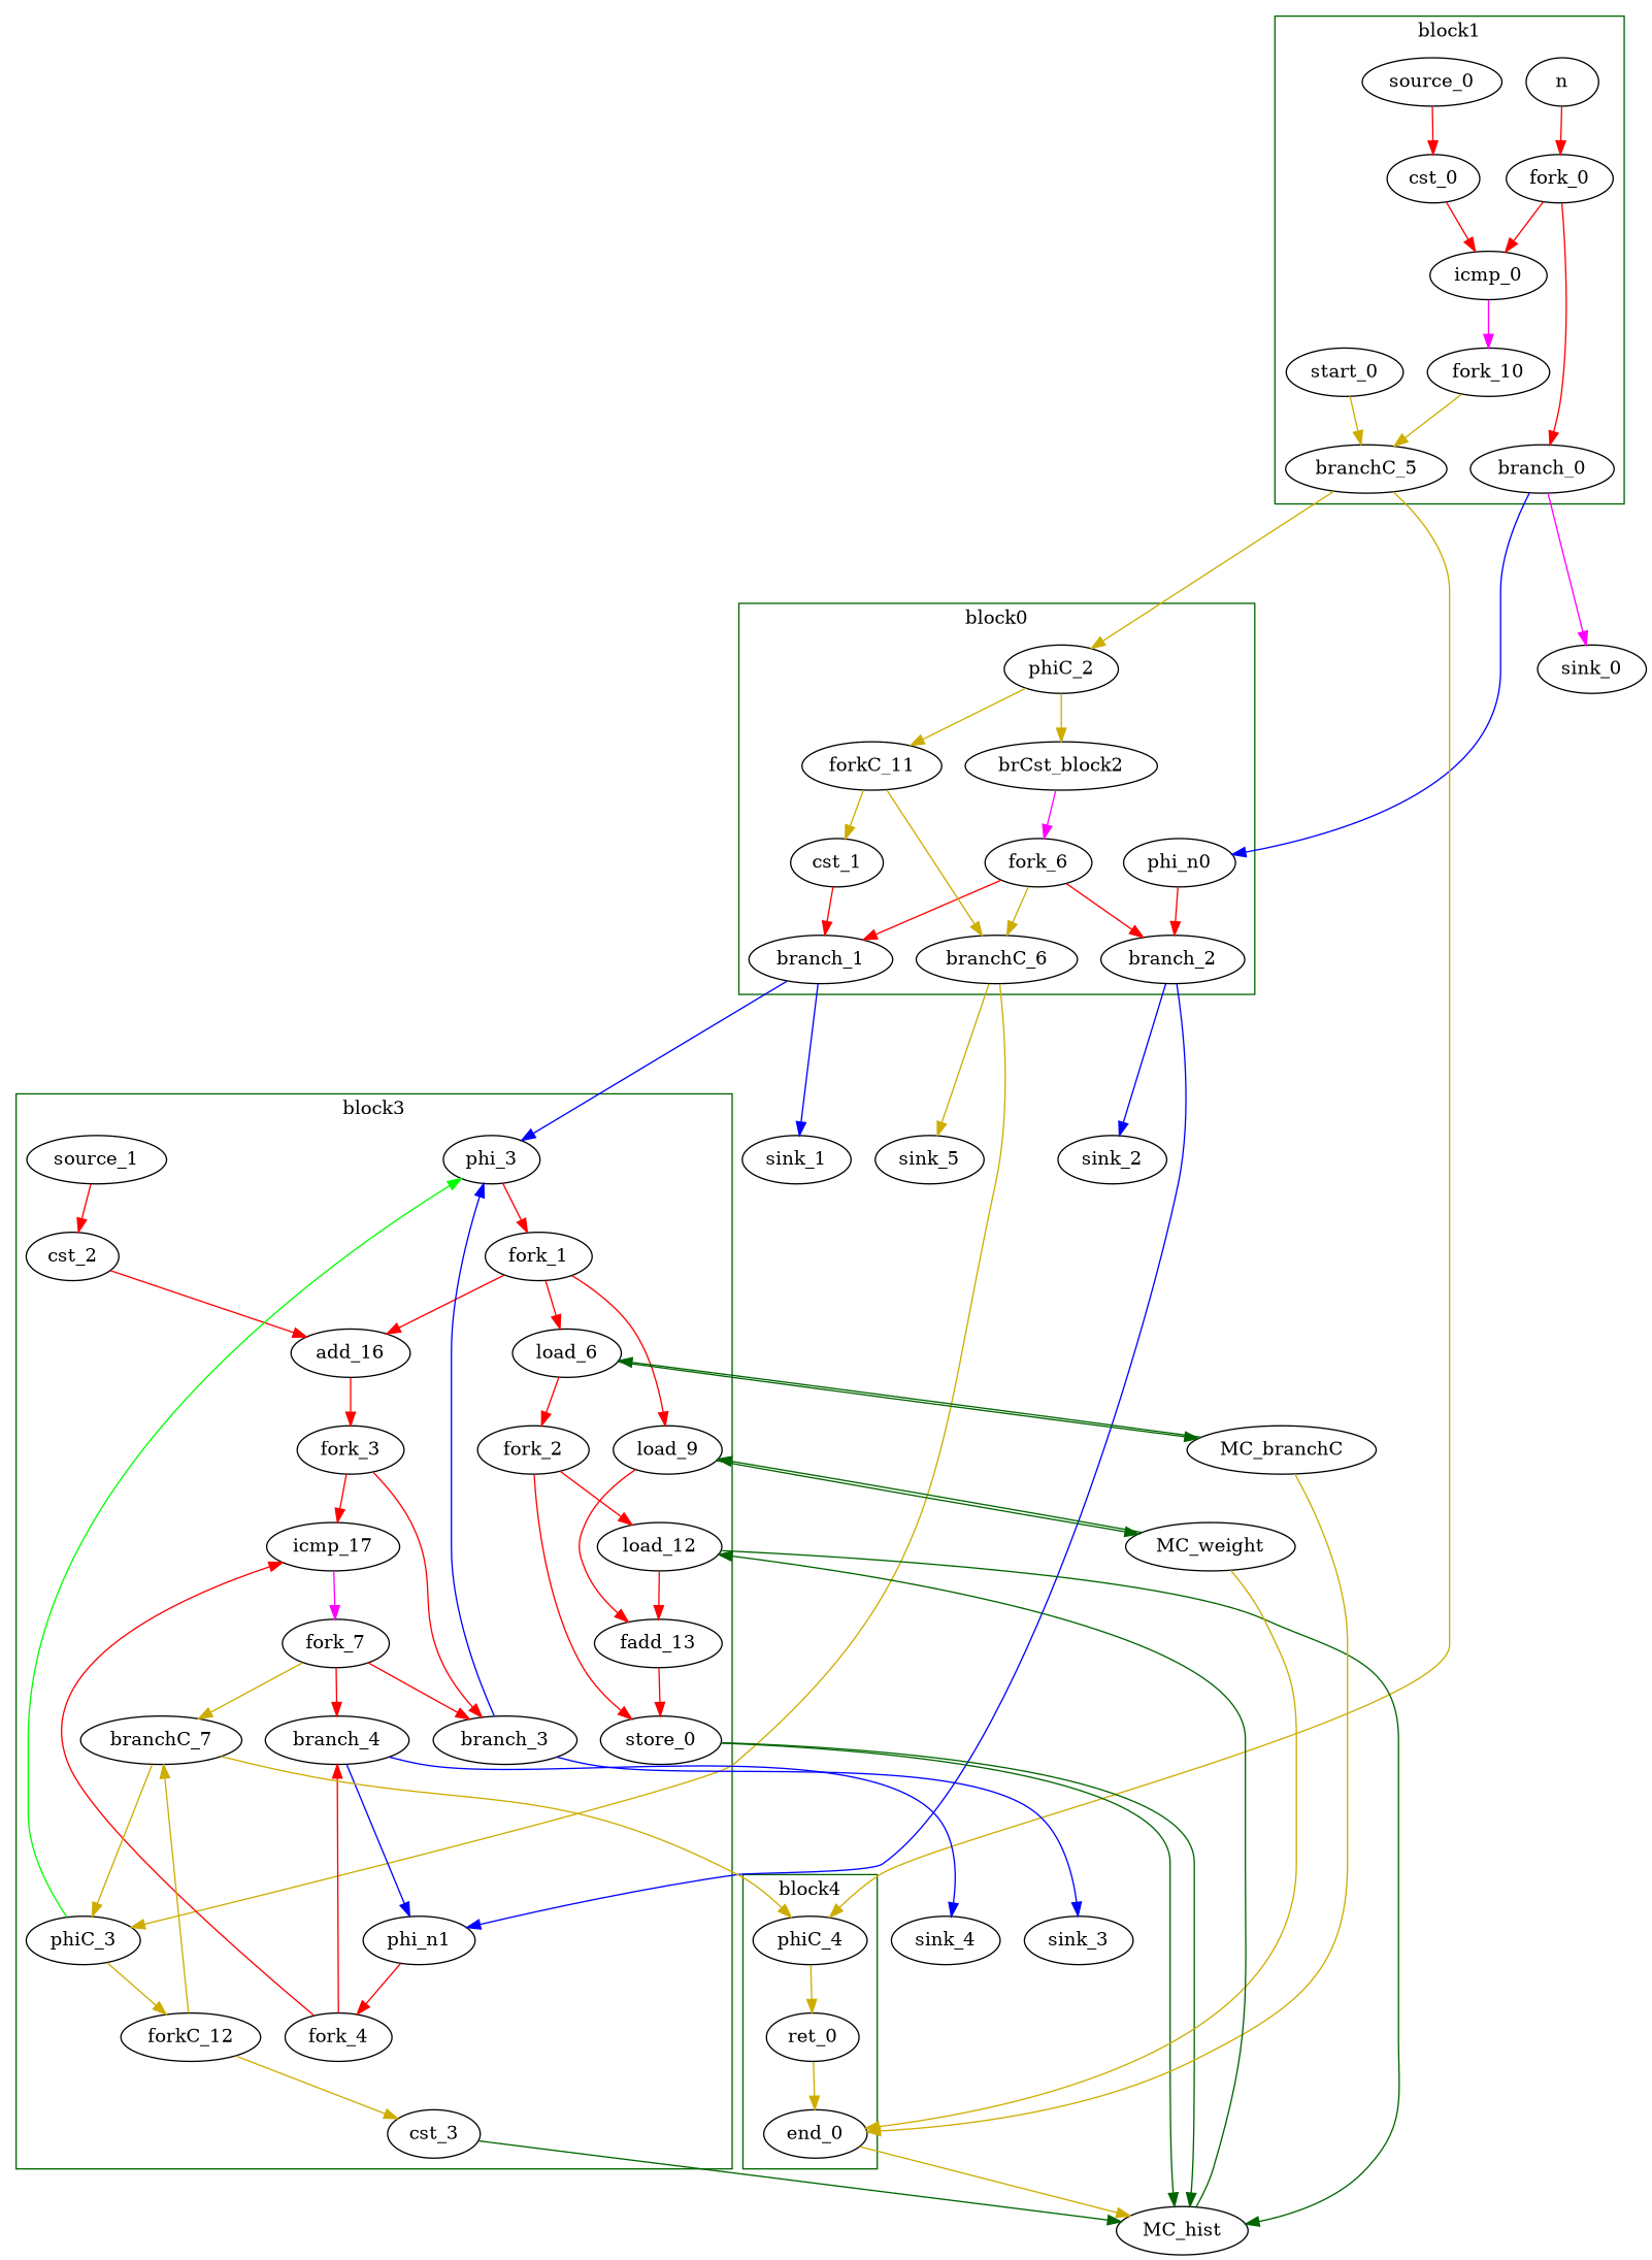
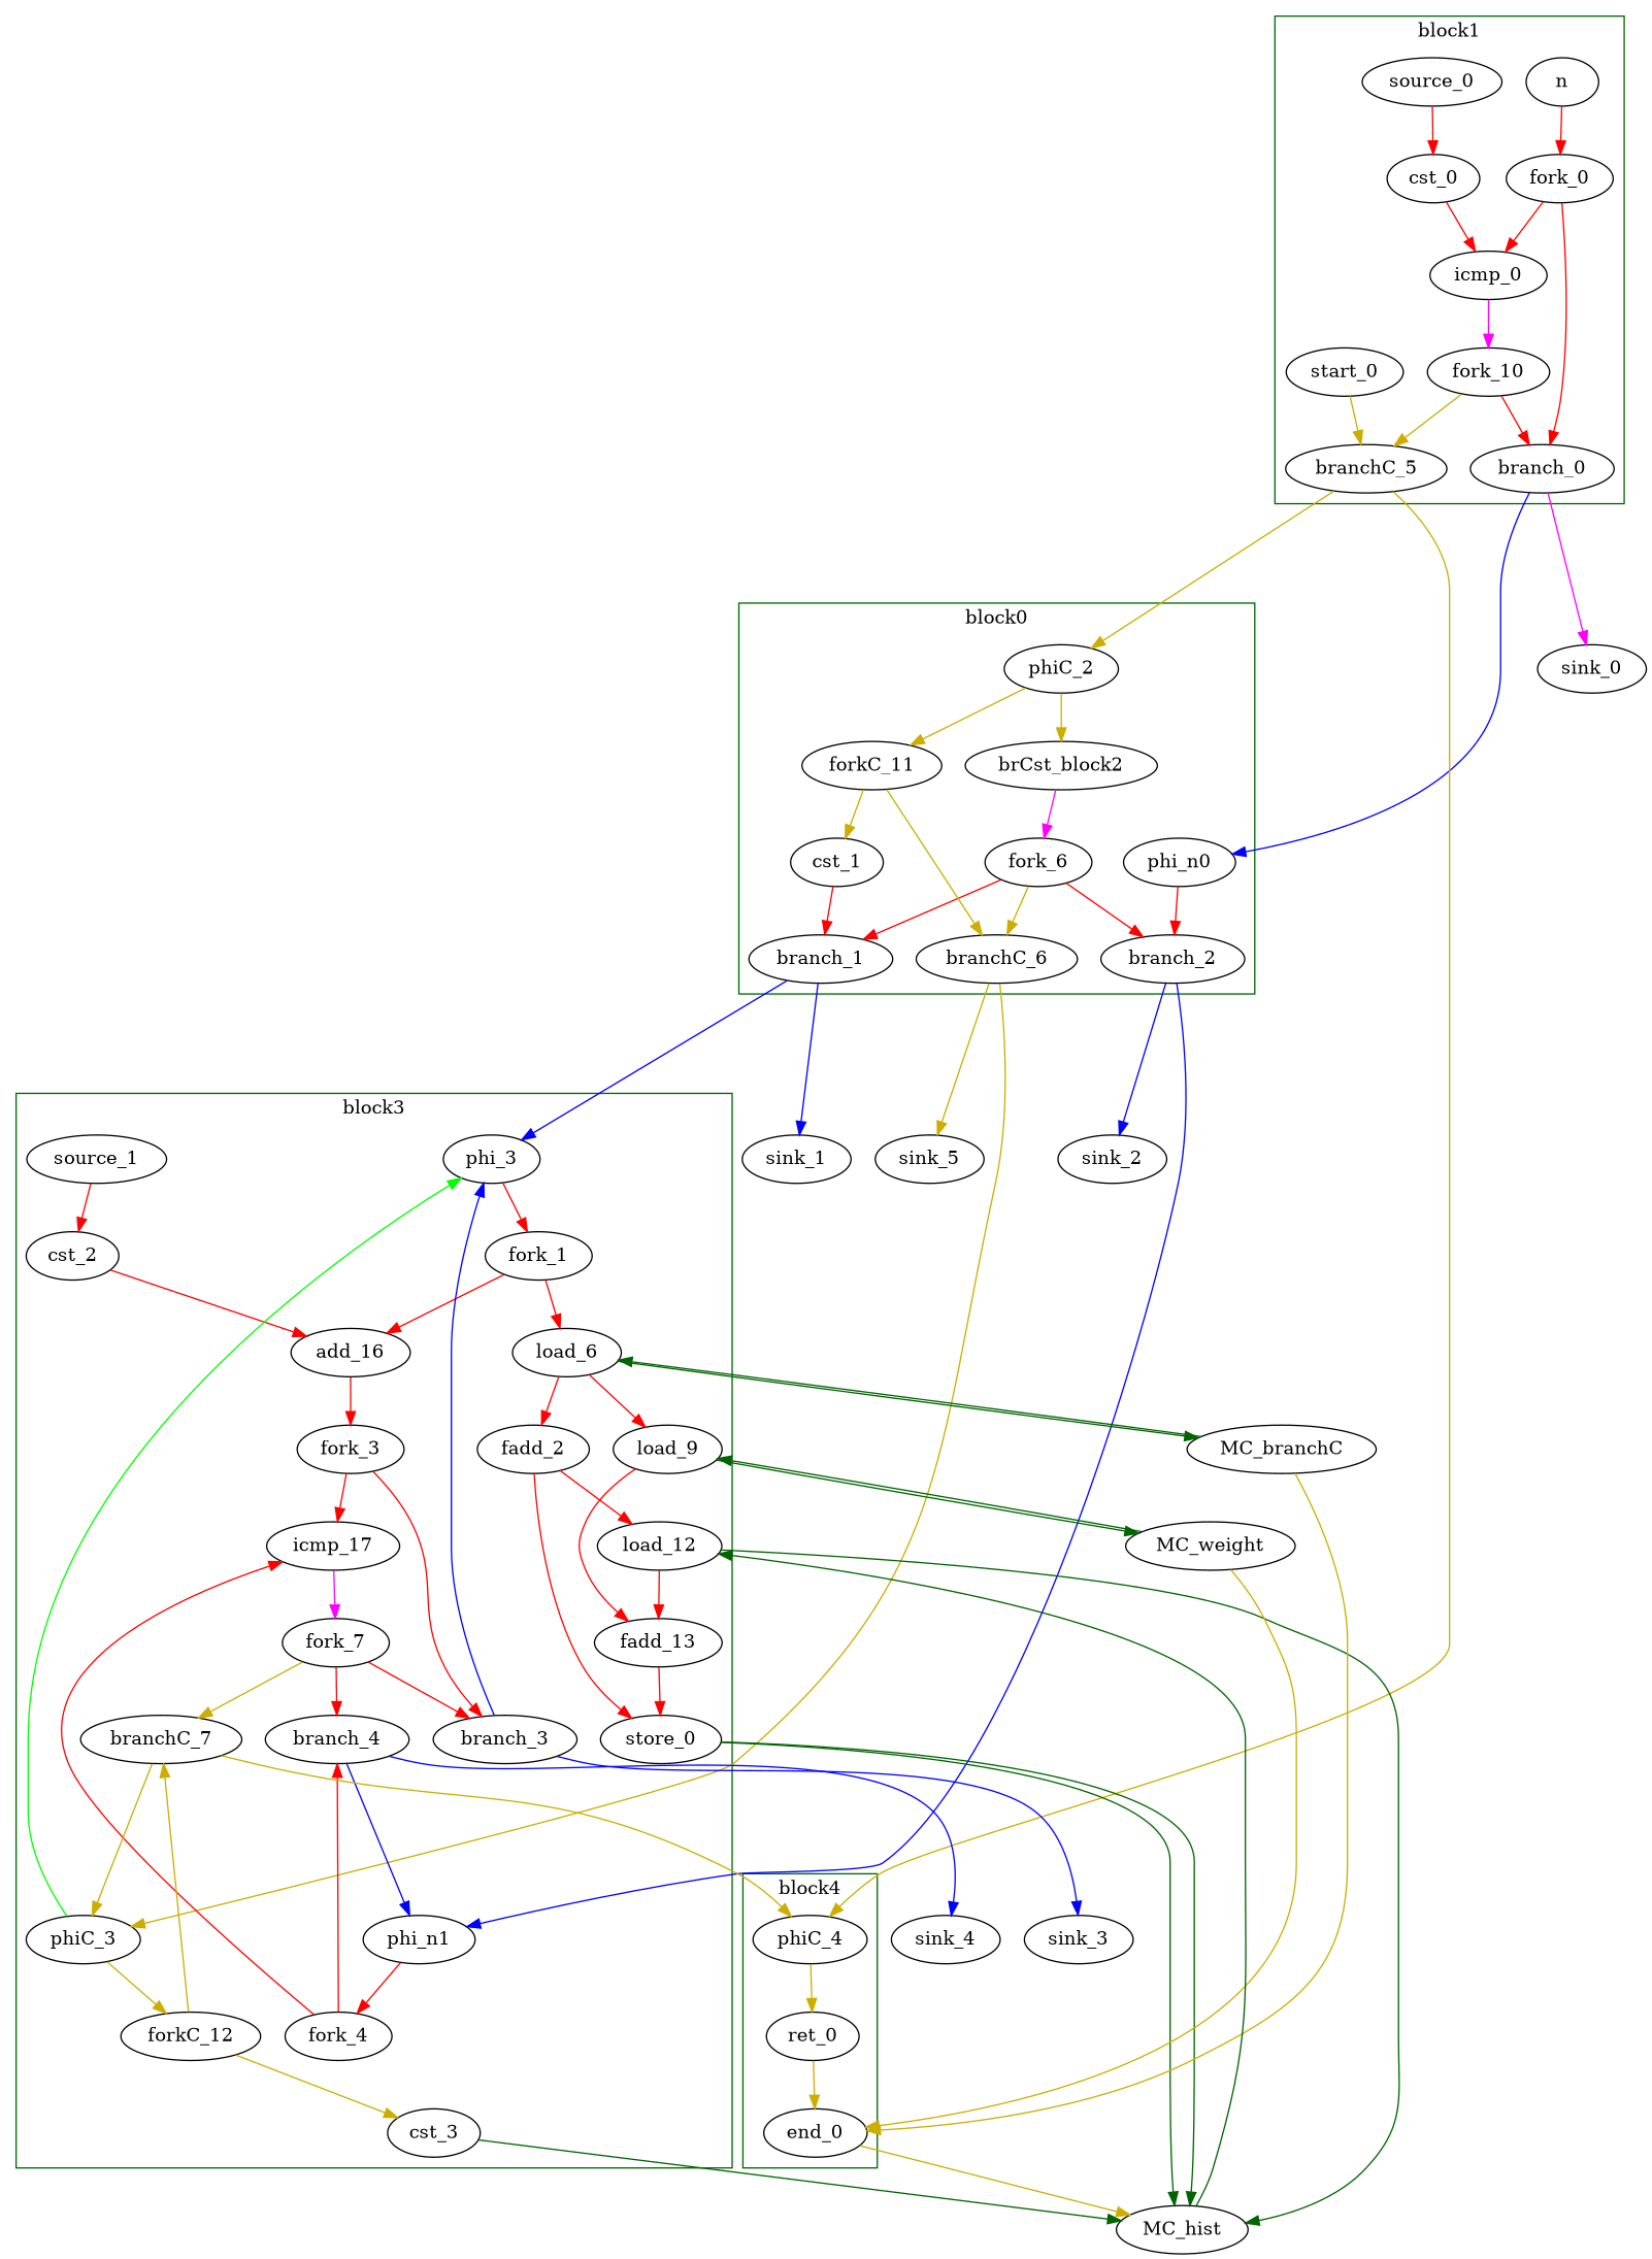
  digraph {
    splines=spline
    node [bbID=3 in="in1:32" out="out1:32" type=Fork]
    edge [color=red from=out1 to=in1]
    n [bbID=1 type=Entry]
    fork_0 [bbID=1 out="out1:32 out2:32 "]
    cst_0 [bbID=1 type=Constant value="0x00000000"]
    icmp_0 [II=1 bbID=1 delay=1.530 in="in1:32 in2:32 " latency=0 op=icmp_sgt_op out="out1:1 " type=Operator]
    fork_10 [bbID=1 in="in1:1" out="out1:1 out2:1 "]
    branch_0 [bbID=1 in="in1:32 in2?:1" out="out1+:32 out2-:32" type=Branch]
    start_0 [bbID=1 control=true in="in1:0" out="out1:0" type=Entry]
    branchC_5 [bbID=1 in="in1:0 in2?:1" out="out1+:0 out2-:0" type=Branch]
    source_0 [bbID=1 type=Source in=""]
    brCst_block2 [bbID=2 in="in1:1" out="out1:1" type=Constant value="0x1"]
    fork_6 [bbID=2 in="in1:1" out="out1:1 out2:1 out3:1 "]
    cst_1 [bbID=2 type=Constant value="0x00000000"]
    branch_1 [bbID=2 in="in1:32 in2?:1" out="out1+:32 out2-:32" type=Branch]
    phi_n0 [bbID=2 delay=0.000 in="in1:32 " type=Merge]
    branch_2 [bbID=2 in="in1:32 in2?:1" out="out1+:32 out2-:32" type=Branch]
    branchC_6 [bbID=2 in="in1:0 in2?:1" out="out1+:0 out2-:0" type=Branch]
    phiC_2 [bbID=2 delay=0.166 in="in1:0 " out="out1:0" type=Merge]
    forkC_11 [bbID=2 in="in1:0" out="out1:0 out2:0 out3:0 "]
    phi_3 [delay=0.366 in="in1?:1 in2:32 in3:32 " type=Mux]
    fork_1 [out="out1:32 out2:32 out3:32 "]
    load_6 [II=1 delay=0.000 in="in1:32 in2:32" latency=2 op=mc_load_op out="out1:32 out2:32 " portId=0 type=Operator]
-   fork_2 [out="out1:32 out2:32 "]
+   fork_2 [out="out1:32 out2:32 " label=fadd_2]
    load_9 [II=1 delay=0.000 in="in1:32 in2:32" latency=2 op=mc_load_op out="out1:32 out2:32 " portId=0 type=Operator]
    fadd_13 [II=1 delay=0.966 in="in1:32 in2:32 " latency=10 op=fadd_op out="out1:32 " type=Operator]
    load_12 [II=1 delay=0.000 in="in1:32 in2:32" latency=2 op=mc_load_op out="out1:32 out2:32 " portId=0 type=Operator]
    store_0 [II=1 delay=0.000 in="in1:32 in2:32 " latency=0 op=mc_store_op out="out1:32 out2:32" portId=0 type=Operator]
    cst_2 [type=Constant value="0x00000001"]
    add_16 [II=1 delay=1.693 in="in1:32 in2:32 " latency=0 op=add_op out="out1:32 " type=Operator]
    fork_3 [out="out1:32 out2:32 "]
    icmp_17 [II=1 delay=1.530 in="in1:32 in2:32 " latency=0 op=icmp_slt_op out="out1:1 " type=Operator]
    fork_7 [in="in1:1" out="out1:1 out2:1 out3:1 "]
    phi_n1 [delay=0.366 in="in1:32 in2:32 " type=Merge]
    fork_4 [out="out1:32 out2:32 "]
    branch_3 [in="in1:32 in2?:1" out="out1+:32 out2-:32" type=Branch]
    branch_4 [in="in1:32 in2?:1" out="out1+:32 out2-:32" type=Branch]
    branchC_7 [in="in1:0 in2?:1" out="out1+:0 out2-:0" type=Branch]
    cst_3 [type=Constant value="0x00000001"]
    phiC_3 [delay=0.166 in="in1:0 in2:0 " out="out1:0 out2?:1" type=CntrlMerge]
    forkC_12 [in="in1:0" out="out1:0 out2:0 "]
    source_1 [type=Source in=""]
    ret_0 [II=1 bbID=4 delay=0.000 in="in1:0 " latency=0 op=ret_op out="out1:0 " type=Operator]
    end_0 [bbID=0 in="in1:0*e in2:0*e in3:0*e in4:0" out="out1:0" type=Exit]
    phiC_4 [bbID=4 delay=0.166 in="in1:0 in2:0 " out="out1:0" type=Merge]
    sink_0 [bbID=0 type=Sink out=""]
    sink_1 [bbID=0 type=Sink out=""]
    sink_2 [bbID=0 type=Sink out=""]
    sink_5 [bbID=0 in="in1:0" type=Sink out=""]
    n48 [bbID=0 bbcount=0 in="in1:32*l0a " label=MC_branchC ldcount=1 memory=feature out="out1:32*l0d out2:0*e " stcount=0 type=MC]
    MC_weight [bbID=0 bbcount=0 in="in1:32*l0a " ldcount=1 memory=weight out="out1:32*l0d out2:0*e " stcount=0 type=MC]
    MC_hist [bbID=0 bbcount=1 in="in1:32*c0 in2:32*l0a in3:32*s0a in4:32*s0d " ldcount=1 memory=hist out="out1:32*l0d out2:0*e " stcount=1 type=MC]
    sink_3 [bbID=0 type=Sink out=""]
    sink_4 [bbID=0 type=Sink out=""]
    subgraph cluster_1 {
      color=darkgreen
      label=block1
      n
      fork_0
      cst_0
      icmp_0
      fork_10
      branch_0
      start_0
      branchC_5
      source_0
    }
    subgraph cluster_2 {
      color=darkgreen
      label=block0
      brCst_block2
      fork_6
      cst_1
      branch_1
      phi_n0
      branch_2
      branchC_6
      phiC_2
      forkC_11
    }
    subgraph cluster_3 {
      color=darkgreen
      label=block3
      phi_3
      fork_1
      load_6
      fork_2
      load_9
      fadd_13
      load_12
      store_0
      cst_2
      add_16
      fork_3
      icmp_17
      fork_7
      phi_n1
      fork_4
      branch_3
      branch_4
      branchC_7
      cst_3
      phiC_3
      forkC_12
      source_1
    }
    subgraph cluster_4 {
      color=darkgreen
      label=block4
      ret_0
      end_0
      phiC_4
    }
    n -> fork_0
    fork_0 -> icmp_0
    fork_0 -> branch_0 [from=out2]
    cst_0 -> icmp_0 [to=in2]
    icmp_0 -> fork_10 [color=magenta]
+   fork_10 -> branch_0 [to=in2]
    fork_10 -> branchC_5 [color=gold3 from=out2 to=in2]
    branch_0 -> phi_n0 [color=blue minlen=3]
    branch_0 -> sink_0 [color=magenta from=out2 minlen=3]
    start_0 -> branchC_5 [color=gold3]
    branchC_5 -> phiC_2 [color=gold3 minlen=3]
    branchC_5 -> phiC_4 [color=gold3 from=out2 minlen=3]
    source_0 -> cst_0
    brCst_block2 -> fork_6 [color=magenta]
    fork_6 -> branch_1 [from=out2 to=in2]
    fork_6 -> branch_2 [to=in2]
    fork_6 -> branchC_6 [color=gold3 from=out3 to=in2]
    cst_1 -> branch_1
    branch_1 -> phi_3 [color=blue minlen=3 to=in2]
    branch_1 -> sink_1 [color=blue from=out2 minlen=3]
    phi_n0 -> branch_2
    branch_2 -> phi_n1 [color=blue minlen=3]
    branch_2 -> sink_2 [color=blue from=out2 minlen=3]
    branchC_6 -> phiC_3 [color=gold3 minlen=3]
    branchC_6 -> sink_5 [color=gold3 from=out2 minlen=3]
    phiC_2 -> brCst_block2 [color=gold3 from=out3]
    phiC_2 -> forkC_11 [color=gold3]
    forkC_11 -> cst_1 [color=gold3]
    forkC_11 -> branchC_6 [color=gold3 from=out2]
    phi_3 -> fork_1
    fork_1 -> load_6 [from=out2 to=in2]
-   fork_1 -> load_9 [from=out3 to=in2]
+   load_6 -> load_9 [from=out3 to=in2]
    fork_1 -> add_16
    load_6 -> fork_2
    load_6 -> n48 [color=darkgreen from=out2 mem_address=true]
    fork_2 -> load_12 [to=in2]
    fork_2 -> store_0 [from=out2 to=in2]
    load_9 -> fadd_13 [to=in2]
    load_9 -> MC_weight [color=darkgreen from=out2 mem_address=true]
    fadd_13 -> store_0
    load_12 -> fadd_13
    load_12 -> MC_hist [color=darkgreen from=out2 mem_address=true to=in2]
    store_0 -> MC_hist [color=darkgreen from=out2 mem_address=true to=in3]
    store_0 -> MC_hist [color=darkgreen mem_address=false to=in4]
    cst_2 -> add_16 [to=in2]
    add_16 -> fork_3
    fork_3 -> icmp_17
    fork_3 -> branch_3 [from=out2]
    icmp_17 -> fork_7 [color=magenta]
    fork_7 -> branch_3 [from=out2 to=in2]
    fork_7 -> branch_4 [to=in2]
    fork_7 -> branchC_7 [color=gold3 from=out3 to=in2]
    phi_n1 -> fork_4
    fork_4 -> icmp_17 [to=in2]
    fork_4 -> branch_4 [from=out2]
    branch_3 -> phi_3 [color=blue minlen=3 to=in3]
    branch_3 -> sink_3 [color=blue from=out2 minlen=3]
    branch_4 -> phi_n1 [color=blue minlen=3 to=in2]
    branch_4 -> sink_4 [color=blue from=out2 minlen=3]
    branchC_7 -> phiC_3 [color=gold3 minlen=3 to=in2]
    branchC_7 -> phiC_4 [color=gold3 from=out2 minlen=3 to=in2]
    cst_3 -> MC_hist [color=darkgreen]
    phiC_3 -> phi_3 [color=green from=out2]
    phiC_3 -> forkC_12 [color=gold3]
    forkC_12 -> branchC_7 [color=gold3 from=out2]
    forkC_12 -> cst_3 [color=gold3]
    source_1 -> cst_2
    ret_0 -> end_0 [color=gold3 to=in4]
    end_0 -> MC_hist [color=gold3 from=out2 to=in3]
    phiC_4 -> ret_0 [color=gold3]
    n48 -> load_6 [color=darkgreen mem_address=false]
    n48 -> end_0 [color=gold3 from=out2]
    MC_weight -> load_9 [color=darkgreen mem_address=false]
    MC_weight -> end_0 [color=gold3 from=out2 to=in2]
    MC_hist -> load_12 [color=darkgreen mem_address=false]
  }
